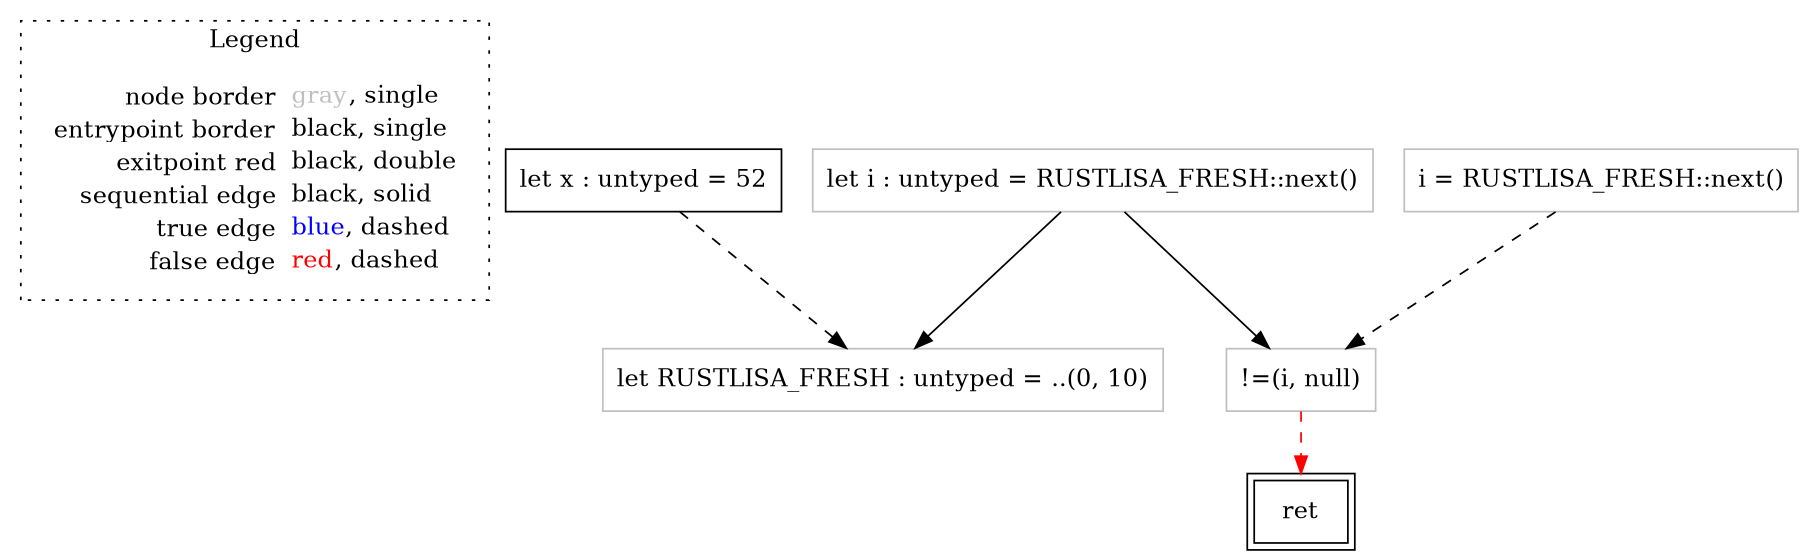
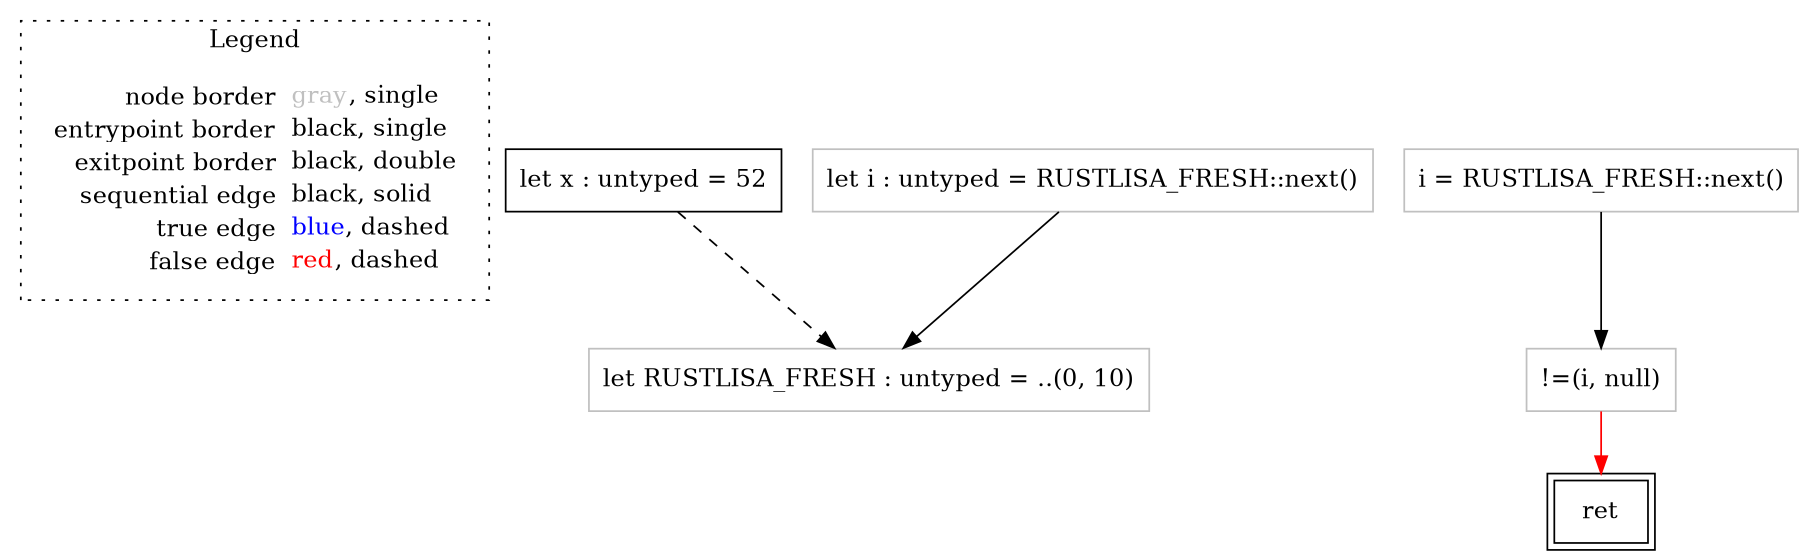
  digraph {
    node [shape=rect color=gray]
    edge [color=black]
-   n1 [label=<<table border="0" cellpadding="2" cellspacing="0" cellborder="0"><tr><td align="right">node border&nbsp;</td><td align="left"><font color="gray">gray</font>, single</td></tr><tr><td align="right">entrypoint border&nbsp;</td><td align="left"><font color="black">black</font>, single</td></tr><tr><td align="right">exitpoint red&nbsp;</td><td align="left"><font color="black">black</font>, double</td></tr><tr><td align="right">sequential edge&nbsp;</td><td align="left"><font color="black">black</font>, solid</td></tr><tr><td align="right">true edge&nbsp;</td><td align="left"><font color="blue">blue</font>, dashed</td></tr><tr><td align="right">false edge&nbsp;</td><td align="left"><font color="red">red</font>, dashed</td></tr></table>> shape=plaintext color=""]
+   n1 [label=<<table border="0" cellpadding="2" cellspacing="0" cellborder="0"><tr><td align="right">node border&nbsp;</td><td align="left"><font color="gray">gray</font>, single</td></tr><tr><td align="right">entrypoint border&nbsp;</td><td align="left"><font color="black">black</font>, single</td></tr><tr><td align="right">exitpoint border&nbsp;</td><td align="left"><font color="black">black</font>, double</td></tr><tr><td align="right">sequential edge&nbsp;</td><td align="left"><font color="black">black</font>, solid</td></tr><tr><td align="right">true edge&nbsp;</td><td align="left"><font color="blue">blue</font>, dashed</td></tr><tr><td align="right">false edge&nbsp;</td><td align="left"><font color="red">red</font>, dashed</td></tr></table>> shape=plaintext color=""]
    n2 [color=black label=<let x : untyped = 52>]
    n3 [label=<let RUSTLISA_FRESH : untyped = ..(0, 10)>]
    n4 [label=<let i : untyped = RUSTLISA_FRESH::next()>]
    n5 [label=<!=(i, null)>]
    n6 [color=black label=<ret> peripheries=2]
    n7 [label=<i = RUSTLISA_FRESH::next()>]
    subgraph cluster_1 {
      label=Legend
      style=dotted
      n1
    }
    n2 -> n3 [style=dashed]
    n4 -> n3
-   n4 -> n5
-   n5 -> n6 [color=red style=dashed]
-   n7 -> n5 [style=dashed]
+   n5 -> n6 [color=red style=solid]
+   n7 -> n5
  }
